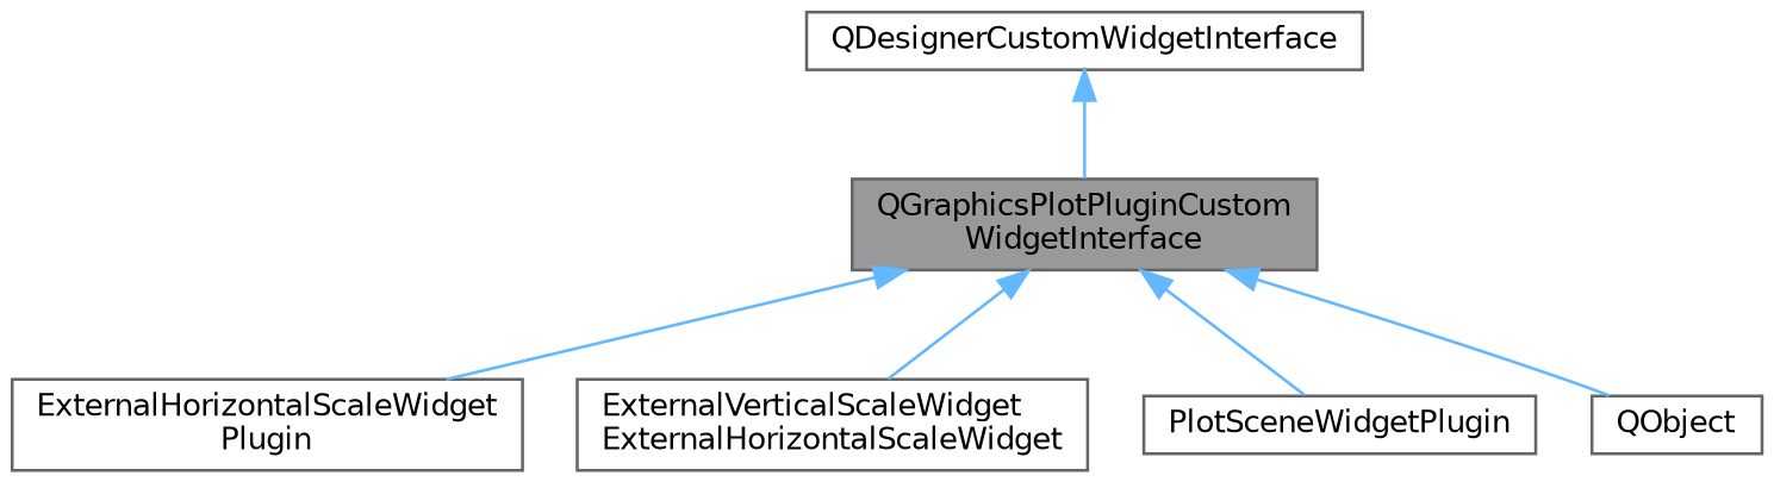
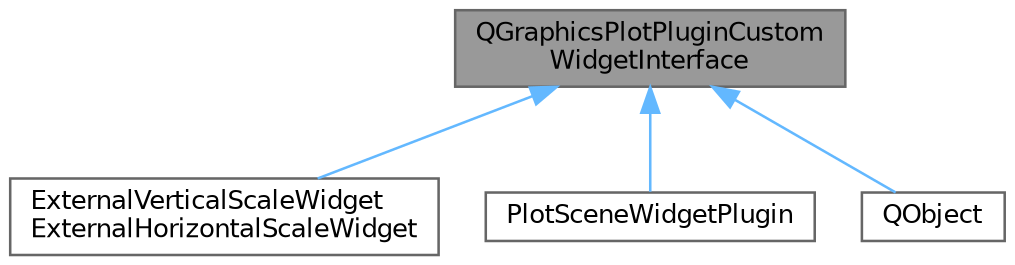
  digraph {
    rankdir=TB
    node [color=gray40 fillcolor=white fontname=Helvetica fontsize=10 shape=box style=filled]
    edge [color=steelblue1 dir=back fontname=Helvetica fontsize=10 labelfontname=Helvetica labelfontsize=10 style=solid]
    n1 [fillcolor=grey60 fontcolor=black height=0.2 label="QGraphicsPlotPluginCustom\lWidgetInterface" width=0.4]
-   n2 [height=0.2 label="ExternalHorizontalScaleWidget\lPlugin" width=0.4]
    n3 [height=0.2 label="ExternalVerticalScaleWidget\lExternalHorizontalScaleWidget" width=0.4]
    n4 [height=0.2 label=PlotSceneWidgetPlugin width=0.4]
    n5 [height=0.2 label=QObject width=0.4]
-   n6 [height=0.2 label=QDesignerCustomWidgetInterface width=0.4]
-   n1 -> n2
    n1 -> n3
    n1 -> n4
    n1 -> n5
-   n6 -> n1
  }
